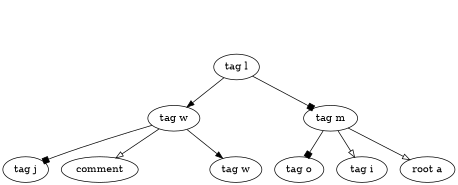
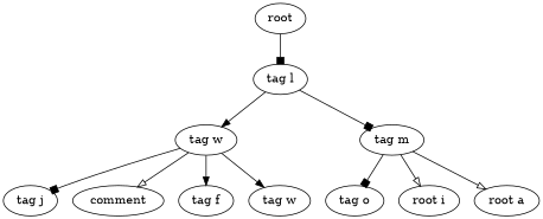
  digraph {
    edge [arrowhead=box]
+   n1 [label=root]
    n2 [label="tag l"]
    n3 [label="tag w"]
    n4 [label="tag m"]
    n5 [label="tag j"]
    n6 [label=comment]
+   n7 [label="tag f"]
    n8 [label="tag w"]
    n9 [label="tag o"]
-   n10 [label="tag i"]
+   n10 [label="root i"]
    n11 [label="root a"]
+   n1 -> n2
    n2 -> n3 [arrowhead=normal]
    n2 -> n4
    n3 -> n5
    n3 -> n6 [arrowhead=onormal]
+   n3 -> n7 [arrowhead=normal]
    n3 -> n8 [arrowhead=normal]
    n4 -> n9
    n4 -> n10 [arrowhead=onormal]
    n4 -> n11 [arrowhead=onormal]
  }
